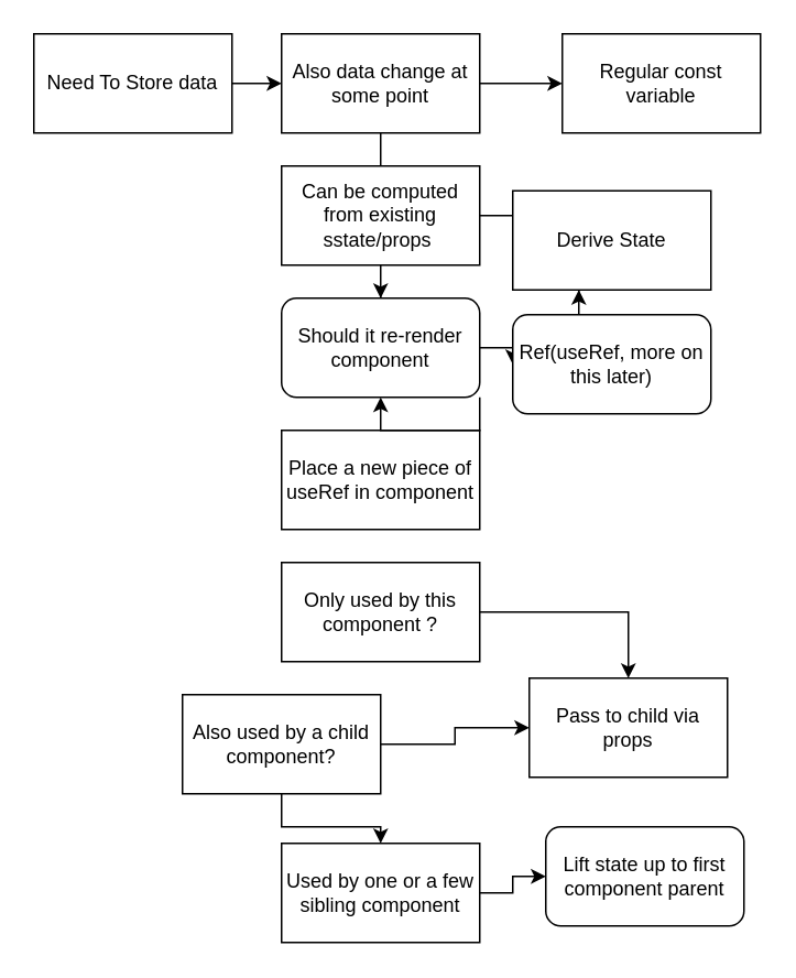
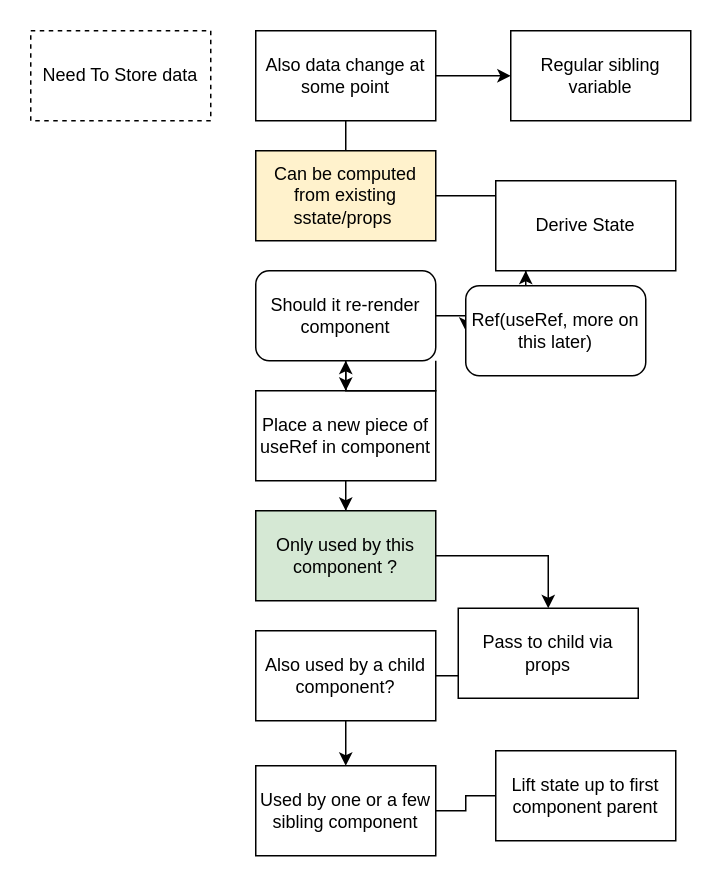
  <mxCell id="0" />
  <mxCell id="1" parent="0" />
- <mxCell id="2" value="" style="edgeStyle=orthogonalEdgeStyle;rounded=0;orthogonalLoop=1;jettySize=auto;html=1;" parent="1" source="3" target="6" edge="1"><mxGeometry relative="1" as="geometry" /></mxCell>
- <mxCell id="3" value="Need To Store data" style="rounded=0;whiteSpace=wrap;html=1;" parent="1" vertex="1"><mxGeometry x="20" y="20" width="120" height="60" as="geometry" /></mxCell>
+ <mxCell id="3" value="Need To Store data" style="rounded=0;whiteSpace=wrap;html=1;dashed=1;" parent="1" vertex="1"><mxGeometry x="20" y="20" width="120" height="60" as="geometry" /></mxCell>
  <mxCell id="4" value="" style="edgeStyle=orthogonalEdgeStyle;rounded=0;orthogonalLoop=1;jettySize=auto;html=1;" parent="1" source="6" target="7" edge="1"><mxGeometry relative="1" as="geometry" /></mxCell>
  <mxCell id="5" value="" style="edgeStyle=orthogonalEdgeStyle;rounded=0;orthogonalLoop=1;jettySize=auto;html=1;" parent="1" source="6" edge="1"><mxGeometry relative="1" as="geometry"><mxPoint x="230" y="110" as="targetPoint" /></mxGeometry></mxCell>
  <mxCell id="6" value="Also data change at some point" style="whiteSpace=wrap;html=1;rounded=0;" parent="1" vertex="1"><mxGeometry x="170" y="20" width="120" height="60" as="geometry" /></mxCell>
- <mxCell id="7" value="Regular const variable" style="whiteSpace=wrap;html=1;rounded=0;" parent="1" vertex="1"><mxGeometry x="340" y="20" width="120" height="60" as="geometry" /></mxCell>
- <mxCell id="8" value="" style="edgeStyle=orthogonalEdgeStyle;rounded=0;orthogonalLoop=1;jettySize=auto;html=1;" parent="1" source="10" target="13" edge="1"><mxGeometry relative="1" as="geometry" /></mxCell>
+ <mxCell id="7" value="Regular sibling variable" style="whiteSpace=wrap;html=1;rounded=0;" parent="1" vertex="1"><mxGeometry x="340" y="20" width="120" height="60" as="geometry" /></mxCell>
  <mxCell id="9" value="" style="edgeStyle=orthogonalEdgeStyle;rounded=0;orthogonalLoop=1;jettySize=auto;html=1;" parent="1" source="10" target="16" edge="1"><mxGeometry relative="1" as="geometry"><Array as="points"><mxPoint x="350" y="190" /><mxPoint x="350" y="190" /></Array></mxGeometry></mxCell>
- <mxCell id="10" value="Can be computed from existing sstate/props&amp;nbsp;" style="whiteSpace=wrap;html=1;rounded=0;" parent="1" vertex="1"><mxGeometry x="170" y="100" width="120" height="60" as="geometry" /></mxCell>
+ <mxCell id="10" value="Can be computed from existing sstate/props&amp;nbsp;" style="whiteSpace=wrap;html=1;rounded=0;fillColor=#fff2cc;" parent="1" vertex="1"><mxGeometry x="170" y="100" width="120" height="60" as="geometry" /></mxCell>
+ <mxCell id="11" value="" style="edgeStyle=orthogonalEdgeStyle;rounded=0;orthogonalLoop=1;jettySize=auto;html=1;" parent="1" source="13" target="15" edge="1"><mxGeometry relative="1" as="geometry" /></mxCell>
  <mxCell id="12" value="" style="edgeStyle=orthogonalEdgeStyle;rounded=0;orthogonalLoop=1;jettySize=auto;html=1;" parent="1" source="13" target="17" edge="1"><mxGeometry relative="1" as="geometry" /></mxCell>
  <mxCell id="13" value="Should it re-render component" style="whiteSpace=wrap;html=1;rounded=1;" parent="1" vertex="1"><mxGeometry x="170" y="180" width="120" height="60" as="geometry" /></mxCell>
+ <mxCell id="14" value="" style="edgeStyle=orthogonalEdgeStyle;rounded=0;orthogonalLoop=1;jettySize=auto;html=1;" parent="1" source="15" target="19" edge="1"><mxGeometry relative="1" as="geometry" /></mxCell>
  <mxCell id="15" value="Place a new piece of useRef in component" style="whiteSpace=wrap;html=1;rounded=0;" parent="1" vertex="1"><mxGeometry x="170" y="260" width="120" height="60" as="geometry" /></mxCell>
- <mxCell id="16" value="Derive State" style="whiteSpace=wrap;html=1;rounded=0;" parent="1" vertex="1"><mxGeometry x="310" y="115" width="120" height="60" as="geometry" /></mxCell>
+ <mxCell id="16" value="Derive State" style="whiteSpace=wrap;html=1;rounded=0;" parent="1" vertex="1"><mxGeometry x="330" y="120" width="120" height="60" as="geometry" /></mxCell>
  <mxCell id="17" value="Ref(useRef, more on this later)" style="whiteSpace=wrap;html=1;rounded=1;" parent="1" vertex="1"><mxGeometry x="310" y="190" width="120" height="60" as="geometry" /></mxCell>
  <mxCell id="18" value="" style="edgeStyle=orthogonalEdgeStyle;rounded=0;orthogonalLoop=1;jettySize=auto;html=1;" parent="1" source="19" target="26" edge="1"><mxGeometry relative="1" as="geometry" /></mxCell>
- <mxCell id="19" value="Only used by this component ?" style="whiteSpace=wrap;html=1;rounded=0;" parent="1" vertex="1"><mxGeometry x="170" y="340" width="120" height="60" as="geometry" /></mxCell>
+ <mxCell id="19" value="Only used by this component ?" style="whiteSpace=wrap;html=1;rounded=0;fillColor=#d5e8d4;" parent="1" vertex="1"><mxGeometry x="170" y="340" width="120" height="60" as="geometry" /></mxCell>
  <mxCell id="20" value="" style="edgeStyle=orthogonalEdgeStyle;rounded=0;orthogonalLoop=1;jettySize=auto;html=1;" parent="1" source="22" target="24" edge="1"><mxGeometry relative="1" as="geometry" /></mxCell>
  <mxCell id="21" value="" style="edgeStyle=orthogonalEdgeStyle;rounded=0;orthogonalLoop=1;jettySize=auto;html=1;" parent="1" source="22" target="26" edge="1"><mxGeometry relative="1" as="geometry" /></mxCell>
- <mxCell id="22" value="Also used by a child component?" style="whiteSpace=wrap;html=1;rounded=0;" parent="1" vertex="1"><mxGeometry x="110" y="420" width="120" height="60" as="geometry" /></mxCell>
- <mxCell id="23" value="" style="edgeStyle=orthogonalEdgeStyle;rounded=0;orthogonalLoop=1;jettySize=auto;html=1;" parent="1" source="24" target="25" edge="1"><mxGeometry relative="1" as="geometry" /></mxCell>
+ <mxCell id="22" value="Also used by a child component?" style="whiteSpace=wrap;html=1;rounded=0;" parent="1" vertex="1"><mxGeometry x="170" y="420" width="120" height="60" as="geometry" /></mxCell>
+ <mxCell id="23" value="" style="edgeStyle=orthogonalEdgeStyle;rounded=0;orthogonalLoop=1;jettySize=auto;html=1;endArrow=none;" parent="1" source="24" target="25" edge="1"><mxGeometry relative="1" as="geometry" /></mxCell>
  <mxCell id="24" value="Used by one or a few sibling component" style="whiteSpace=wrap;html=1;rounded=0;" parent="1" vertex="1"><mxGeometry x="170" y="510" width="120" height="60" as="geometry" /></mxCell>
- <mxCell id="25" value="Lift state up to first component parent" style="whiteSpace=wrap;html=1;rounded=1;" parent="1" vertex="1"><mxGeometry x="330" y="500" width="120" height="60" as="geometry" /></mxCell>
- <mxCell id="26" value="Pass to child via props" style="whiteSpace=wrap;html=1;rounded=0;" parent="1" vertex="1"><mxGeometry x="320" y="410" width="120" height="60" as="geometry" /></mxCell>
+ <mxCell id="25" value="Lift state up to first component parent" style="whiteSpace=wrap;html=1;rounded=0;" parent="1" vertex="1"><mxGeometry x="330" y="500" width="120" height="60" as="geometry" /></mxCell>
+ <mxCell id="26" value="Pass to child via props" style="whiteSpace=wrap;html=1;rounded=0;" parent="1" vertex="1"><mxGeometry x="305" y="405" width="120" height="60" as="geometry" /></mxCell>
  <mxCell id="27" style="edgeStyle=orthogonalEdgeStyle;rounded=0;orthogonalLoop=1;jettySize=auto;html=1;exitX=1;exitY=1;exitDx=0;exitDy=0;" parent="1" source="13" target="13" edge="1"><mxGeometry relative="1" as="geometry" /></mxCell>
